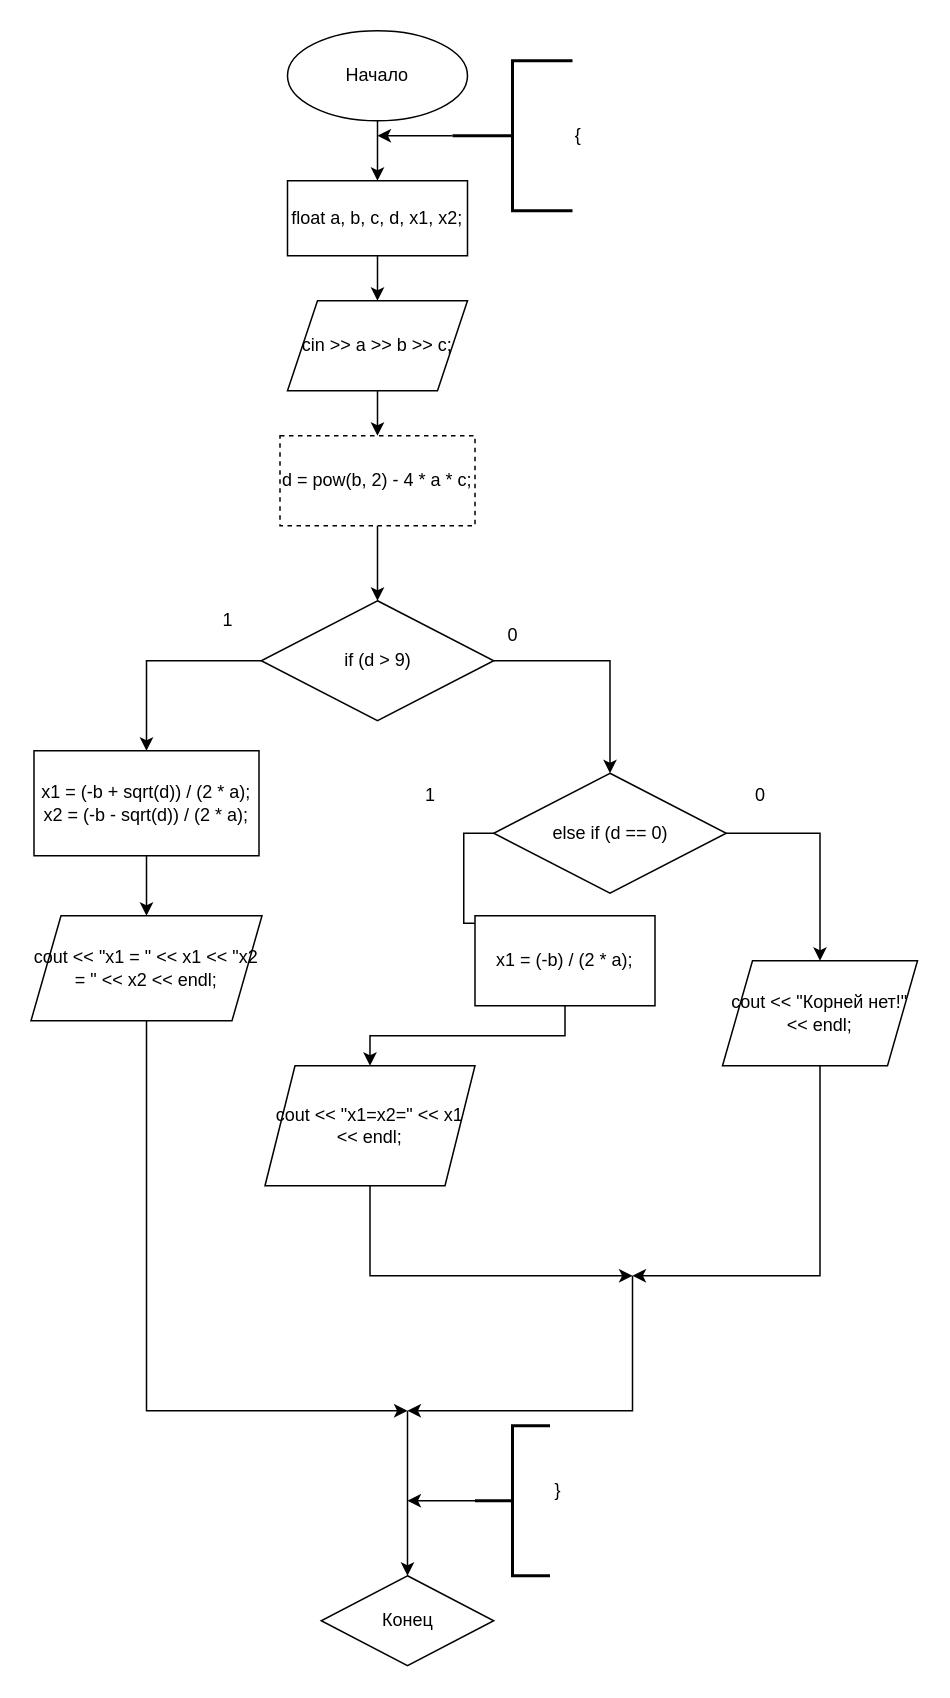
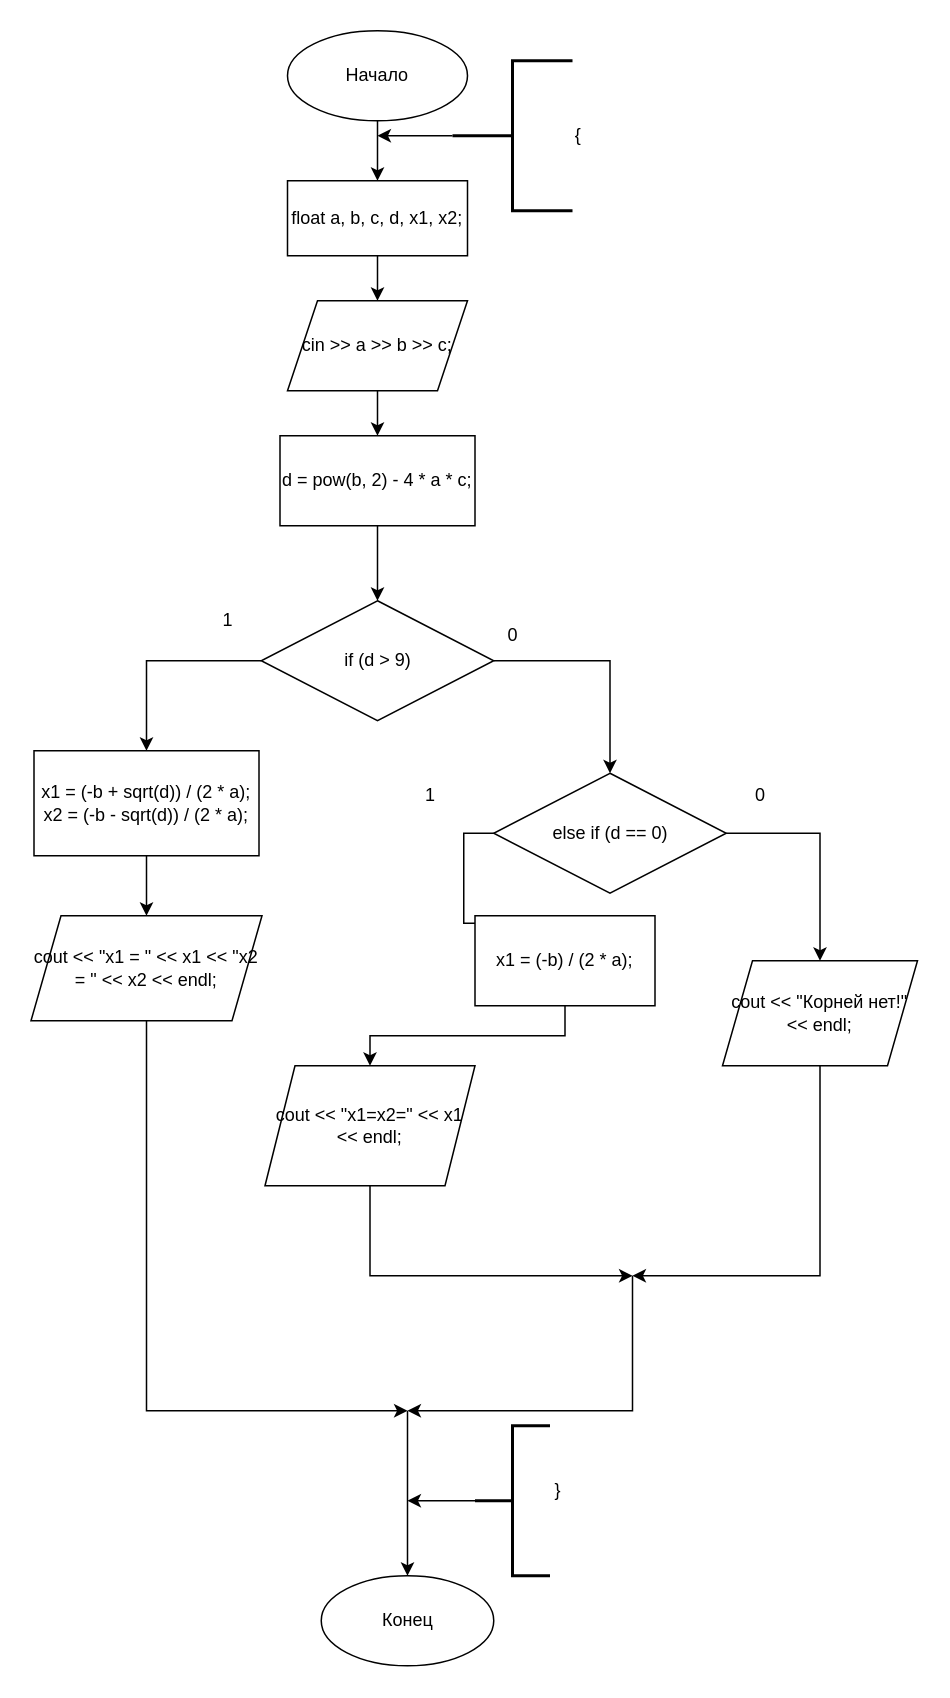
  <mxCell id="0" />
  <mxCell id="1" parent="0" />
  <mxCell id="2" style="edgeStyle=orthogonalEdgeStyle;rounded=0;orthogonalLoop=1;jettySize=auto;html=1;exitX=0.5;exitY=1;exitDx=0;exitDy=0;entryX=0.5;entryY=0;entryDx=0;entryDy=0;" edge="1" parent="1" source="3" target="5"><mxGeometry relative="1" as="geometry"><Array as="points"><mxPoint x="251" y="100" /><mxPoint x="251" y="100" /></Array></mxGeometry></mxCell>
  <mxCell id="3" value="Начало" style="ellipse;whiteSpace=wrap;html=1;" vertex="1" parent="1"><mxGeometry x="191" y="20" width="120" height="60" as="geometry" /></mxCell>
  <mxCell id="4" style="edgeStyle=orthogonalEdgeStyle;rounded=0;orthogonalLoop=1;jettySize=auto;html=1;exitX=0.5;exitY=1;exitDx=0;exitDy=0;entryX=0.5;entryY=0;entryDx=0;entryDy=0;" edge="1" parent="1" source="5" target="9"><mxGeometry relative="1" as="geometry" /></mxCell>
  <mxCell id="5" value="float a, b, c, d, x1, x2;" style="rounded=0;whiteSpace=wrap;html=1;" vertex="1" parent="1"><mxGeometry x="191" y="120" width="120" height="50" as="geometry" /></mxCell>
  <mxCell id="6" style="edgeStyle=orthogonalEdgeStyle;rounded=0;orthogonalLoop=1;jettySize=auto;html=1;exitX=0;exitY=0.5;exitDx=0;exitDy=0;exitPerimeter=0;" edge="1" parent="1" source="7"><mxGeometry relative="1" as="geometry"><mxPoint x="251" y="90" as="targetPoint" /></mxGeometry></mxCell>
  <mxCell id="7" value="{" style="strokeWidth=2;html=1;shape=mxgraph.flowchart.annotation_2;align=left;labelPosition=right;pointerEvents=1;" vertex="1" parent="1"><mxGeometry x="301" y="40" width="80" height="100" as="geometry" /></mxCell>
  <mxCell id="8" style="edgeStyle=orthogonalEdgeStyle;rounded=0;orthogonalLoop=1;jettySize=auto;html=1;" edge="1" parent="1" source="9" target="11"><mxGeometry relative="1" as="geometry" /></mxCell>
  <mxCell id="9" value="cin &amp;gt;&amp;gt; a &amp;gt;&amp;gt; b &amp;gt;&amp;gt; c;" style="shape=parallelogram;perimeter=parallelogramPerimeter;whiteSpace=wrap;html=1;fixedSize=1;" vertex="1" parent="1"><mxGeometry x="191" y="200" width="120" height="60" as="geometry" /></mxCell>
  <mxCell id="10" style="edgeStyle=orthogonalEdgeStyle;rounded=0;orthogonalLoop=1;jettySize=auto;html=1;" edge="1" parent="1" source="11" target="14"><mxGeometry relative="1" as="geometry" /></mxCell>
- <mxCell id="11" value="d = pow(b, 2) - 4 * a * c;" style="rounded=0;whiteSpace=wrap;html=1;dashed=1;" vertex="1" parent="1"><mxGeometry x="186" y="290" width="130" height="60" as="geometry" /></mxCell>
+ <mxCell id="11" value="d = pow(b, 2) - 4 * a * c;" style="rounded=0;whiteSpace=wrap;html=1;" vertex="1" parent="1"><mxGeometry x="186" y="290" width="130" height="60" as="geometry" /></mxCell>
  <mxCell id="12" style="edgeStyle=orthogonalEdgeStyle;rounded=0;orthogonalLoop=1;jettySize=auto;html=1;exitX=0;exitY=0.5;exitDx=0;exitDy=0;" edge="1" parent="1" source="14" target="16"><mxGeometry relative="1" as="geometry" /></mxCell>
  <mxCell id="13" style="edgeStyle=orthogonalEdgeStyle;rounded=0;orthogonalLoop=1;jettySize=auto;html=1;exitX=1;exitY=0.5;exitDx=0;exitDy=0;entryX=0.5;entryY=0;entryDx=0;entryDy=0;" edge="1" parent="1" source="14" target="20"><mxGeometry relative="1" as="geometry" /></mxCell>
  <mxCell id="14" value="if (d &amp;gt; 9)" style="rhombus;whiteSpace=wrap;html=1;" vertex="1" parent="1"><mxGeometry x="173.5" y="400" width="155" height="80" as="geometry" /></mxCell>
  <mxCell id="15" style="edgeStyle=orthogonalEdgeStyle;rounded=0;orthogonalLoop=1;jettySize=auto;html=1;exitX=0.5;exitY=1;exitDx=0;exitDy=0;entryX=0.5;entryY=0;entryDx=0;entryDy=0;" edge="1" parent="1" source="16" target="28"><mxGeometry relative="1" as="geometry" /></mxCell>
  <mxCell id="16" value="&lt;div&gt;&lt;span style=&quot;background-color: initial;&quot;&gt;x1 = (-b + sqrt(d)) / (2 * a);&lt;/span&gt;&lt;br&gt;&lt;/div&gt;&lt;div&gt;&lt;span style=&quot;white-space: normal;&quot;&gt;x2 = (-b - sqrt(d)) / (2 * a);&lt;/span&gt;&lt;/div&gt;" style="rounded=0;whiteSpace=wrap;html=1;" vertex="1" parent="1"><mxGeometry x="22" y="500" width="150" height="70" as="geometry" /></mxCell>
  <mxCell id="17" value="1" style="text;html=1;align=center;verticalAlign=middle;resizable=0;points=[];autosize=1;strokeColor=none;fillColor=none;" vertex="1" parent="1"><mxGeometry x="136" y="398" width="30" height="30" as="geometry" /></mxCell>
  <mxCell id="18" style="edgeStyle=orthogonalEdgeStyle;rounded=0;orthogonalLoop=1;jettySize=auto;html=1;exitX=0;exitY=0.5;exitDx=0;exitDy=0;entryX=0.5;entryY=0;entryDx=0;entryDy=0;" edge="1" parent="1" source="20" target="23"><mxGeometry relative="1" as="geometry" /></mxCell>
  <mxCell id="19" style="edgeStyle=orthogonalEdgeStyle;rounded=0;orthogonalLoop=1;jettySize=auto;html=1;exitX=1;exitY=0.5;exitDx=0;exitDy=0;entryX=0.5;entryY=0;entryDx=0;entryDy=0;" edge="1" parent="1" source="20" target="30"><mxGeometry relative="1" as="geometry" /></mxCell>
  <mxCell id="20" value="else if (d == 0)" style="rhombus;whiteSpace=wrap;html=1;" vertex="1" parent="1"><mxGeometry x="328.5" y="515" width="155" height="80" as="geometry" /></mxCell>
  <mxCell id="21" value="0" style="text;html=1;align=center;verticalAlign=middle;resizable=0;points=[];autosize=1;strokeColor=none;fillColor=none;" vertex="1" parent="1"><mxGeometry x="326" y="408" width="30" height="30" as="geometry" /></mxCell>
  <mxCell id="22" style="edgeStyle=orthogonalEdgeStyle;rounded=0;orthogonalLoop=1;jettySize=auto;html=1;exitX=0.5;exitY=1;exitDx=0;exitDy=0;entryX=0.5;entryY=0;entryDx=0;entryDy=0;" edge="1" parent="1" source="23" target="26"><mxGeometry relative="1" as="geometry" /></mxCell>
  <mxCell id="23" value="x1 = (-b) / (2 * a);" style="rounded=0;whiteSpace=wrap;html=1;" vertex="1" parent="1"><mxGeometry x="316" y="610" width="120" height="60" as="geometry" /></mxCell>
  <mxCell id="24" value="1" style="text;html=1;align=center;verticalAlign=middle;resizable=0;points=[];autosize=1;strokeColor=none;fillColor=none;" vertex="1" parent="1"><mxGeometry x="271" y="515" width="30" height="30" as="geometry" /></mxCell>
  <mxCell id="25" style="edgeStyle=orthogonalEdgeStyle;rounded=0;orthogonalLoop=1;jettySize=auto;html=1;exitX=0.5;exitY=1;exitDx=0;exitDy=0;" edge="1" parent="1" source="26"><mxGeometry relative="1" as="geometry"><mxPoint x="421" y="850" as="targetPoint" /><Array as="points"><mxPoint x="246" y="850" /></Array></mxGeometry></mxCell>
  <mxCell id="26" value="cout &amp;lt;&amp;lt; &quot;x1=x2=&quot; &amp;lt;&amp;lt; x1 &amp;lt;&amp;lt; endl;" style="shape=parallelogram;perimeter=parallelogramPerimeter;whiteSpace=wrap;html=1;fixedSize=1;" vertex="1" parent="1"><mxGeometry x="176" y="710" width="140" height="80" as="geometry" /></mxCell>
  <mxCell id="27" style="edgeStyle=orthogonalEdgeStyle;rounded=0;orthogonalLoop=1;jettySize=auto;html=1;exitX=0.5;exitY=1;exitDx=0;exitDy=0;" edge="1" parent="1" source="28"><mxGeometry relative="1" as="geometry"><mxPoint x="271" y="940" as="targetPoint" /><Array as="points"><mxPoint x="97" y="940" /><mxPoint x="212" y="940" /></Array></mxGeometry></mxCell>
  <mxCell id="28" value="cout &amp;lt;&amp;lt; &quot;x1 = &quot; &amp;lt;&amp;lt; x1 &amp;lt;&amp;lt; &quot;x2 = &quot; &amp;lt;&amp;lt; x2 &amp;lt;&amp;lt; endl;" style="shape=parallelogram;perimeter=parallelogramPerimeter;whiteSpace=wrap;html=1;fixedSize=1;" vertex="1" parent="1"><mxGeometry x="20" y="610" width="154" height="70" as="geometry" /></mxCell>
  <mxCell id="29" style="edgeStyle=orthogonalEdgeStyle;rounded=0;orthogonalLoop=1;jettySize=auto;html=1;exitX=0.5;exitY=1;exitDx=0;exitDy=0;" edge="1" parent="1" source="30"><mxGeometry relative="1" as="geometry"><mxPoint x="421" y="850" as="targetPoint" /><Array as="points"><mxPoint x="546" y="850" /><mxPoint x="442" y="850" /></Array></mxGeometry></mxCell>
  <mxCell id="30" value="cout &amp;lt;&amp;lt; &quot;Корней нет!&quot; &amp;lt;&amp;lt; endl;" style="shape=parallelogram;perimeter=parallelogramPerimeter;whiteSpace=wrap;html=1;fixedSize=1;" vertex="1" parent="1"><mxGeometry x="481" y="640" width="130" height="70" as="geometry" /></mxCell>
  <mxCell id="31" value="0" style="text;html=1;align=center;verticalAlign=middle;resizable=0;points=[];autosize=1;strokeColor=none;fillColor=none;" vertex="1" parent="1"><mxGeometry x="491" y="515" width="30" height="30" as="geometry" /></mxCell>
  <mxCell id="32" value="" style="endArrow=classic;html=1;rounded=0;" edge="1" parent="1"><mxGeometry width="50" height="50" relative="1" as="geometry"><mxPoint x="421" y="850" as="sourcePoint" /><mxPoint x="271" y="940" as="targetPoint" /><Array as="points"><mxPoint x="421" y="940" /></Array></mxGeometry></mxCell>
- <mxCell id="33" value="Конец" style="rhombus;whiteSpace=wrap;html=1;" vertex="1" parent="1"><mxGeometry x="213.5" y="1050" width="115" height="60" as="geometry" /></mxCell>
+ <mxCell id="33" value="Конец" style="ellipse;whiteSpace=wrap;html=1;" vertex="1" parent="1"><mxGeometry x="213.5" y="1050" width="115" height="60" as="geometry" /></mxCell>
  <mxCell id="34" value="" style="endArrow=classic;html=1;rounded=0;entryX=0.5;entryY=0;entryDx=0;entryDy=0;" edge="1" parent="1" target="33"><mxGeometry width="50" height="50" relative="1" as="geometry"><mxPoint x="271" y="940" as="sourcePoint" /><mxPoint x="271" y="920" as="targetPoint" /></mxGeometry></mxCell>
  <mxCell id="35" style="edgeStyle=orthogonalEdgeStyle;rounded=0;orthogonalLoop=1;jettySize=auto;html=1;exitX=0;exitY=0.5;exitDx=0;exitDy=0;exitPerimeter=0;" edge="1" parent="1" source="36"><mxGeometry relative="1" as="geometry"><mxPoint x="271" y="1000" as="targetPoint" /></mxGeometry></mxCell>
  <mxCell id="36" value="" style="strokeWidth=2;html=1;shape=mxgraph.flowchart.annotation_2;align=left;labelPosition=right;pointerEvents=1;" vertex="1" parent="1"><mxGeometry x="316" y="950" width="50" height="100" as="geometry" /></mxCell>
  <mxCell id="37" value="}" style="text;html=1;align=center;verticalAlign=middle;resizable=0;points=[];autosize=1;strokeColor=none;fillColor=none;" vertex="1" parent="1"><mxGeometry x="356" y="978" width="30" height="30" as="geometry" /></mxCell>
